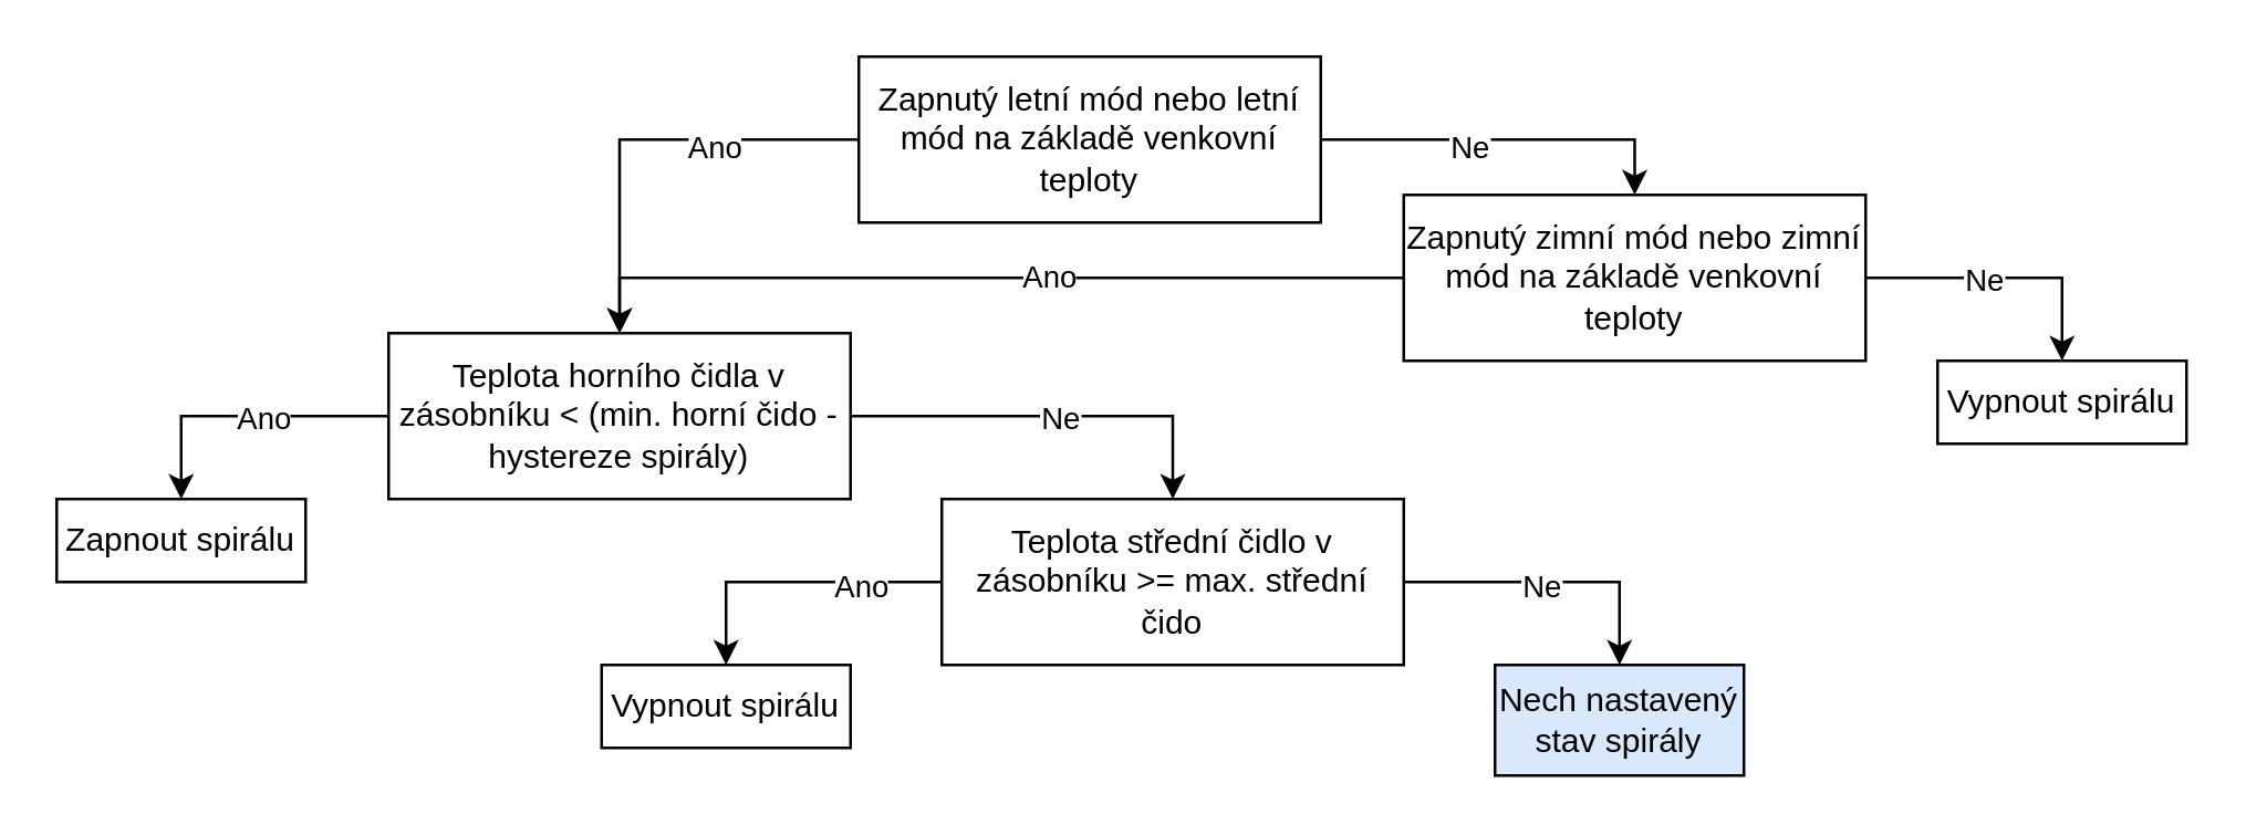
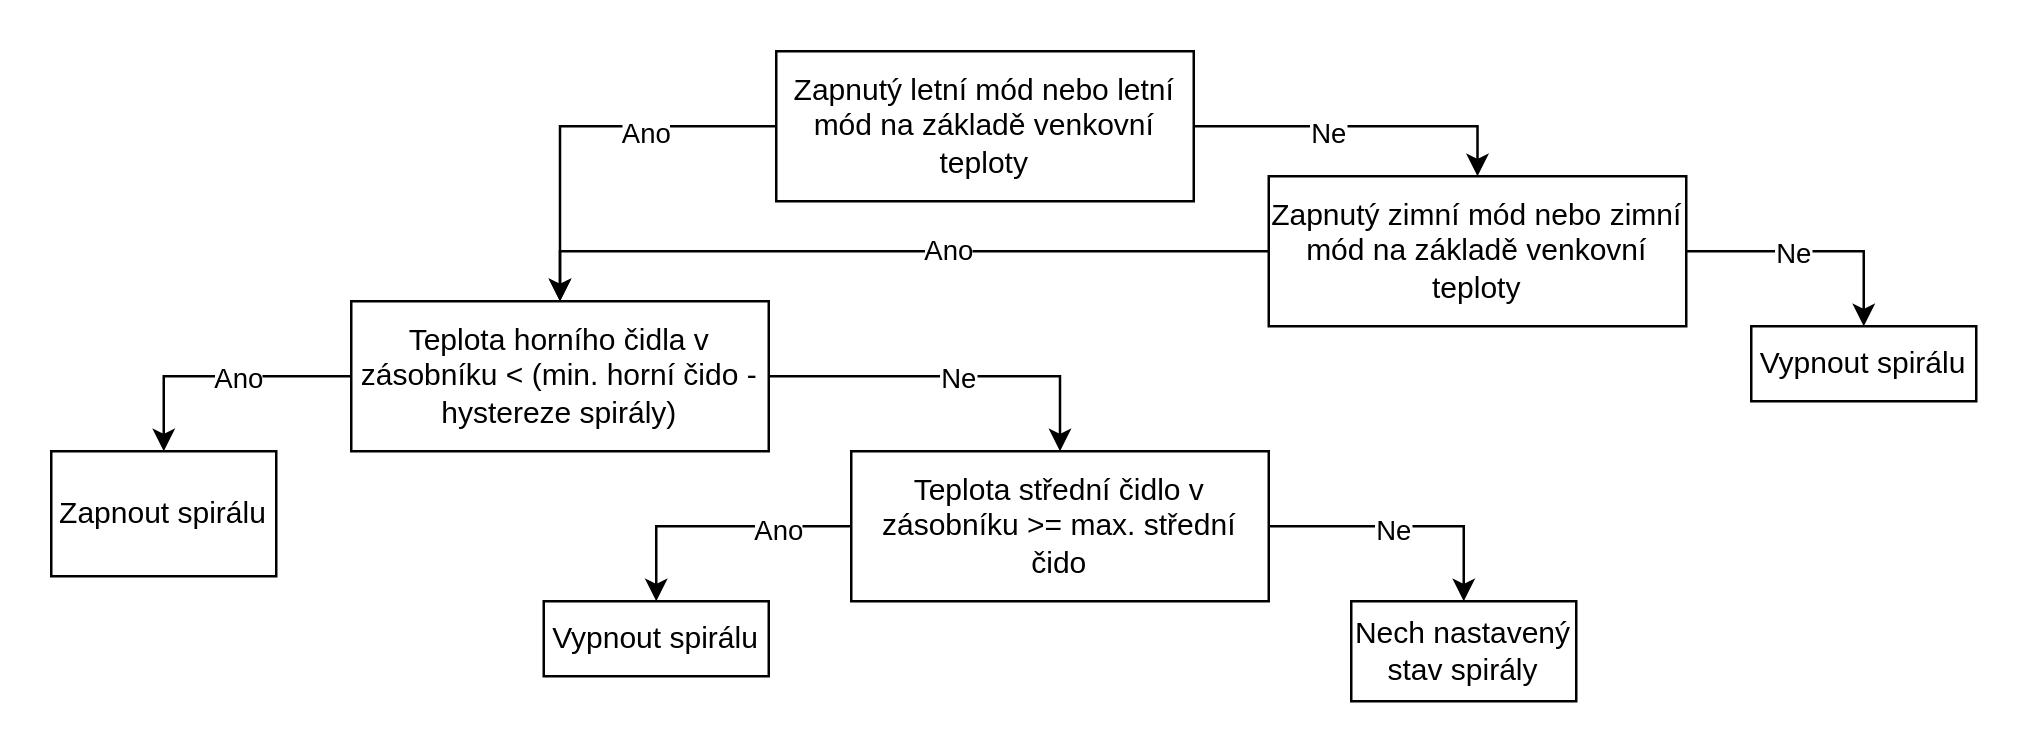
  <mxCell id="0" />
  <mxCell id="1" parent="0" />
  <mxCell id="2" style="edgeStyle=orthogonalEdgeStyle;rounded=0;orthogonalLoop=1;jettySize=auto;html=1;entryX=0.5;entryY=0;entryDx=0;entryDy=0;" edge="1" parent="1" source="6" target="11"><mxGeometry relative="1" as="geometry" /></mxCell>
  <mxCell id="3" value="Ano" style="edgeLabel;html=1;align=center;verticalAlign=middle;resizable=0;points=[];" vertex="1" connectable="0" parent="2"><mxGeometry x="-0.317" y="2" relative="1" as="geometry"><mxPoint as="offset" /></mxGeometry></mxCell>
  <mxCell id="4" style="edgeStyle=orthogonalEdgeStyle;rounded=0;orthogonalLoop=1;jettySize=auto;html=1;exitX=1;exitY=0.5;exitDx=0;exitDy=0;entryX=0.5;entryY=0;entryDx=0;entryDy=0;" edge="1" parent="1" source="6" target="24"><mxGeometry relative="1" as="geometry" /></mxCell>
  <mxCell id="5" value="Ne" style="edgeLabel;html=1;align=center;verticalAlign=middle;resizable=0;points=[];" vertex="1" connectable="0" parent="4"><mxGeometry x="-0.2" y="-2" relative="1" as="geometry"><mxPoint as="offset" /></mxGeometry></mxCell>
  <mxCell id="6" value="Zapnutý letní mód nebo letní mód na základě venkovní teploty" style="rounded=0;whiteSpace=wrap;html=1;" vertex="1" parent="1"><mxGeometry x="310" y="20" width="167" height="60" as="geometry" /></mxCell>
  <mxCell id="7" style="edgeStyle=orthogonalEdgeStyle;rounded=0;orthogonalLoop=1;jettySize=auto;html=1;entryX=0.5;entryY=0;entryDx=0;entryDy=0;" edge="1" parent="1" source="11" target="12"><mxGeometry relative="1" as="geometry" /></mxCell>
  <mxCell id="8" value="Ano" style="edgeLabel;html=1;align=center;verticalAlign=middle;resizable=0;points=[];" vertex="1" connectable="0" parent="7"><mxGeometry x="-0.118" relative="1" as="geometry"><mxPoint as="offset" /></mxGeometry></mxCell>
  <mxCell id="9" style="edgeStyle=orthogonalEdgeStyle;rounded=0;orthogonalLoop=1;jettySize=auto;html=1;exitX=1;exitY=0.5;exitDx=0;exitDy=0;entryX=0.5;entryY=0;entryDx=0;entryDy=0;" edge="1" parent="1" source="11" target="17"><mxGeometry relative="1" as="geometry" /></mxCell>
  <mxCell id="10" value="Ne" style="edgeLabel;html=1;align=center;verticalAlign=middle;resizable=0;points=[];" vertex="1" connectable="0" parent="9"><mxGeometry x="0.022" relative="1" as="geometry"><mxPoint as="offset" /></mxGeometry></mxCell>
  <mxCell id="11" value="Teplota horního čidla v zásobníku &amp;lt; (min. horní čido - hystereze spirály)" style="rounded=0;whiteSpace=wrap;html=1;" vertex="1" parent="1"><mxGeometry x="140" y="120" width="167" height="60" as="geometry" /></mxCell>
- <mxCell id="12" value="Zapnout spirálu" style="rounded=0;whiteSpace=wrap;html=1;" vertex="1" parent="1"><mxGeometry x="20" y="180" width="90" height="30" as="geometry" /></mxCell>
+ <mxCell id="12" value="Zapnout spirálu" style="rounded=0;whiteSpace=wrap;html=1;" vertex="1" parent="1"><mxGeometry x="20" y="180" width="90" height="50" as="geometry" /></mxCell>
  <mxCell id="13" style="edgeStyle=orthogonalEdgeStyle;rounded=0;orthogonalLoop=1;jettySize=auto;html=1;entryX=0.5;entryY=0;entryDx=0;entryDy=0;" edge="1" parent="1" source="17" target="18"><mxGeometry relative="1" as="geometry" /></mxCell>
  <mxCell id="14" value="Ano" style="edgeLabel;html=1;align=center;verticalAlign=middle;resizable=0;points=[];" vertex="1" connectable="0" parent="13"><mxGeometry x="-0.449" y="1" relative="1" as="geometry"><mxPoint as="offset" /></mxGeometry></mxCell>
  <mxCell id="15" style="edgeStyle=orthogonalEdgeStyle;rounded=0;orthogonalLoop=1;jettySize=auto;html=1;exitX=1;exitY=0.5;exitDx=0;exitDy=0;entryX=0.5;entryY=0;entryDx=0;entryDy=0;" edge="1" parent="1" source="17" target="19"><mxGeometry relative="1" as="geometry" /></mxCell>
  <mxCell id="16" value="Ne" style="edgeLabel;html=1;align=center;verticalAlign=middle;resizable=0;points=[];" vertex="1" connectable="0" parent="15"><mxGeometry x="-0.096" y="-1" relative="1" as="geometry"><mxPoint as="offset" /></mxGeometry></mxCell>
  <mxCell id="17" value="Teplota střední čidlo v zásobníku &amp;gt;= max. střední čido" style="rounded=0;whiteSpace=wrap;html=1;" vertex="1" parent="1"><mxGeometry x="340" y="180" width="167" height="60" as="geometry" /></mxCell>
  <mxCell id="18" value="Vypnout spirálu" style="rounded=0;whiteSpace=wrap;html=1;" vertex="1" parent="1"><mxGeometry x="217" y="240" width="90" height="30" as="geometry" /></mxCell>
- <mxCell id="19" value="Nech nastavený stav spirály" style="rounded=0;whiteSpace=wrap;html=1;fillColor=#dae8fc;" vertex="1" parent="1"><mxGeometry x="540" y="240" width="90" height="40" as="geometry" /></mxCell>
+ <mxCell id="19" value="Nech nastavený stav spirály" style="rounded=0;whiteSpace=wrap;html=1;" vertex="1" parent="1"><mxGeometry x="540" y="240" width="90" height="40" as="geometry" /></mxCell>
  <mxCell id="20" style="edgeStyle=orthogonalEdgeStyle;rounded=0;orthogonalLoop=1;jettySize=auto;html=1;entryX=0.5;entryY=0;entryDx=0;entryDy=0;" edge="1" parent="1" source="24" target="11"><mxGeometry relative="1" as="geometry" /></mxCell>
  <mxCell id="21" value="Ano" style="edgeLabel;html=1;align=center;verticalAlign=middle;resizable=0;points=[];" vertex="1" connectable="0" parent="20"><mxGeometry x="-0.147" y="-1" relative="1" as="geometry"><mxPoint as="offset" /></mxGeometry></mxCell>
  <mxCell id="22" style="edgeStyle=orthogonalEdgeStyle;rounded=0;orthogonalLoop=1;jettySize=auto;html=1;exitX=1;exitY=0.5;exitDx=0;exitDy=0;entryX=0.5;entryY=0;entryDx=0;entryDy=0;" edge="1" parent="1" source="24" target="25"><mxGeometry relative="1" as="geometry" /></mxCell>
  <mxCell id="23" value="Ne" style="edgeLabel;html=1;align=center;verticalAlign=middle;resizable=0;points=[];" vertex="1" connectable="0" parent="22"><mxGeometry x="-0.166" relative="1" as="geometry"><mxPoint as="offset" /></mxGeometry></mxCell>
  <mxCell id="24" value="Zapnutý zimní mód nebo zimní mód na základě venkovní teploty" style="rounded=0;whiteSpace=wrap;html=1;" vertex="1" parent="1"><mxGeometry x="507" y="70" width="167" height="60" as="geometry" /></mxCell>
  <mxCell id="25" value="Vypnout spirálu" style="rounded=0;whiteSpace=wrap;html=1;" vertex="1" parent="1"><mxGeometry x="700" y="130" width="90" height="30" as="geometry" /></mxCell>
